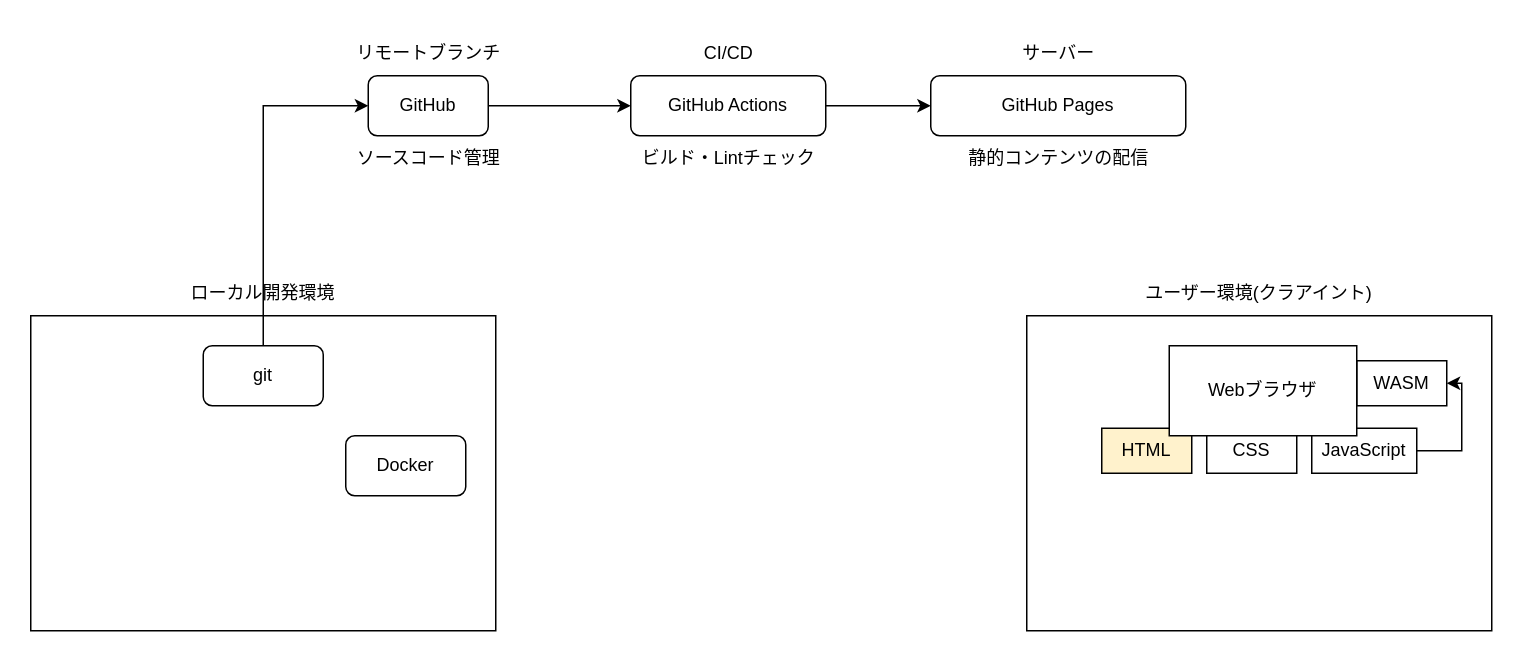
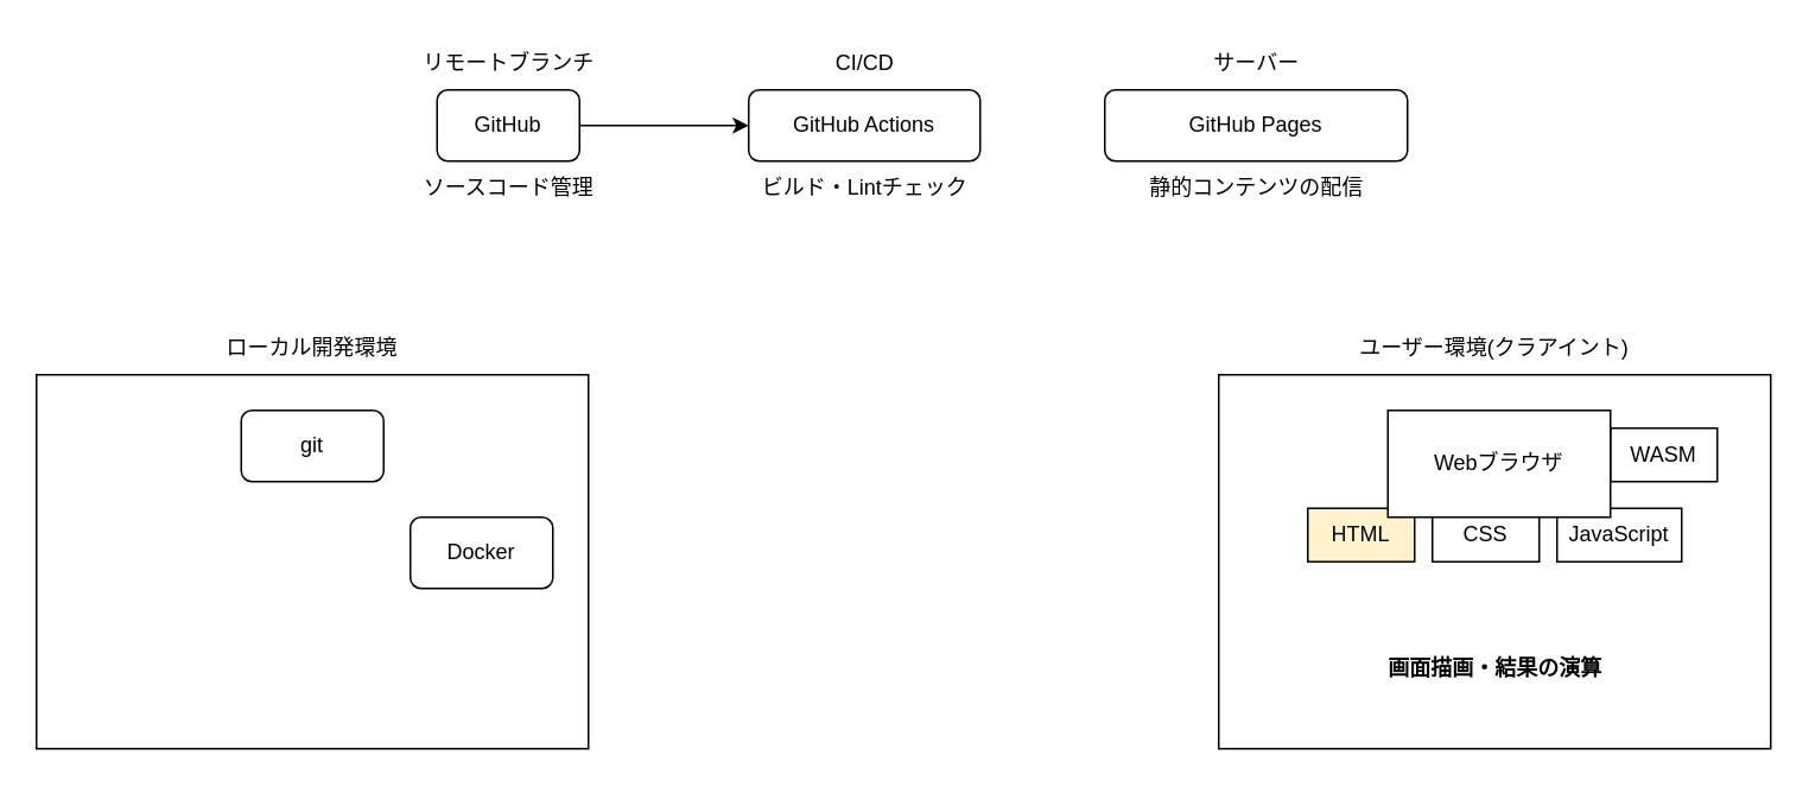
  <mxCell id="0" />
  <mxCell id="1" parent="0" />
  <mxCell id="2" value="" style="group" vertex="1" connectable="0" parent="1"><mxGeometry x="684" y="180" width="310" height="240" as="geometry" /></mxCell>
  <mxCell id="3" value="" style="rounded=0;whiteSpace=wrap;html=1;" vertex="1" parent="2"><mxGeometry y="30" width="310" height="210" as="geometry" /></mxCell>
  <mxCell id="4" value="ユーザー環境(クラアイント)" style="text;html=1;strokeColor=none;fillColor=none;align=center;verticalAlign=middle;whiteSpace=wrap;rounded=0;" vertex="1" parent="2"><mxGeometry x="70" width="170" height="30" as="geometry" /></mxCell>
  <mxCell id="5" value="WASM" style="rounded=0;whiteSpace=wrap;html=1;" vertex="1" parent="2"><mxGeometry x="220" y="60" width="60" height="30" as="geometry" /></mxCell>
  <mxCell id="6" value="HTML" style="rounded=0;whiteSpace=wrap;html=1;fillColor=#fff2cc;" vertex="1" parent="2"><mxGeometry x="50" y="105" width="60" height="30" as="geometry" /></mxCell>
  <mxCell id="7" value="CSS" style="rounded=0;whiteSpace=wrap;html=1;" vertex="1" parent="2"><mxGeometry x="120" y="105" width="60" height="30" as="geometry" /></mxCell>
- <mxCell id="8" style="edgeStyle=orthogonalEdgeStyle;rounded=0;orthogonalLoop=1;jettySize=auto;html=1;entryX=1;entryY=0.5;entryDx=0;entryDy=0;" edge="1" parent="2" source="9" target="5"><mxGeometry relative="1" as="geometry"><Array as="points"><mxPoint x="290" y="120" /><mxPoint x="290" y="75" /></Array></mxGeometry></mxCell>
  <mxCell id="9" value="JavaScript" style="rounded=0;whiteSpace=wrap;html=1;" vertex="1" parent="2"><mxGeometry x="190" y="105" width="70" height="30" as="geometry" /></mxCell>
  <mxCell id="10" value="Webブラウザ" style="rounded=0;whiteSpace=wrap;html=1;" vertex="1" parent="2"><mxGeometry x="95" y="50" width="125" height="60" as="geometry" /></mxCell>
+ <mxCell id="11" value="画面描画・結果の演算" style="text;html=1;strokeColor=none;fillColor=none;align=center;verticalAlign=middle;whiteSpace=wrap;rounded=0;fontStyle=1" vertex="1" parent="2"><mxGeometry x="72.5" y="180" width="165" height="30" as="geometry" /></mxCell>
  <mxCell id="12" value="" style="group" vertex="1" connectable="0" parent="1"><mxGeometry x="20" y="180" width="310" height="240" as="geometry" /></mxCell>
  <mxCell id="13" value="" style="rounded=0;whiteSpace=wrap;html=1;" vertex="1" parent="12"><mxGeometry y="30" width="310" height="210" as="geometry" /></mxCell>
  <mxCell id="14" value="ローカル開発環境" style="text;html=1;strokeColor=none;fillColor=none;align=center;verticalAlign=middle;whiteSpace=wrap;rounded=0;" vertex="1" parent="12"><mxGeometry x="70" width="170" height="30" as="geometry" /></mxCell>
  <mxCell id="15" value="Docker" style="rounded=1;whiteSpace=wrap;html=1;" vertex="1" parent="12"><mxGeometry x="210" y="110" width="80" height="40" as="geometry" /></mxCell>
  <mxCell id="16" value="git" style="rounded=1;whiteSpace=wrap;html=1;" vertex="1" parent="12"><mxGeometry x="115" y="50" width="80" height="40" as="geometry" /></mxCell>
  <mxCell id="17" style="edgeStyle=orthogonalEdgeStyle;rounded=0;orthogonalLoop=1;jettySize=auto;html=1;" edge="1" parent="1" source="29" target="21"><mxGeometry relative="1" as="geometry" /></mxCell>
- <mxCell id="18" style="edgeStyle=orthogonalEdgeStyle;rounded=0;orthogonalLoop=1;jettySize=auto;html=1;" edge="1" parent="1" source="21" target="25"><mxGeometry relative="1" as="geometry" /></mxCell>
- <mxCell id="19" style="edgeStyle=orthogonalEdgeStyle;rounded=0;orthogonalLoop=1;jettySize=auto;html=1;entryX=0;entryY=0.5;entryDx=0;entryDy=0;exitX=0.5;exitY=0;exitDx=0;exitDy=0;" edge="1" parent="1" source="16" target="29"><mxGeometry relative="1" as="geometry"><Array as="points"><mxPoint x="175" y="70" /></Array></mxGeometry></mxCell>
  <mxCell id="20" value="" style="group" vertex="1" connectable="0" parent="1"><mxGeometry x="420" y="20" width="130" height="100" as="geometry" /></mxCell>
  <mxCell id="21" value="GitHub Actions" style="rounded=1;whiteSpace=wrap;html=1;" vertex="1" parent="20"><mxGeometry y="30" width="130" height="40" as="geometry" /></mxCell>
  <mxCell id="22" value="CI/CD" style="text;html=1;strokeColor=none;fillColor=none;align=center;verticalAlign=middle;whiteSpace=wrap;rounded=0;" vertex="1" parent="20"><mxGeometry x="12.5" width="105" height="30" as="geometry" /></mxCell>
  <mxCell id="23" value="ビルド・Lintチェック" style="text;html=1;strokeColor=none;fillColor=none;align=center;verticalAlign=middle;whiteSpace=wrap;rounded=0;container=1;" vertex="1" parent="20"><mxGeometry x="3.75" y="70" width="122.5" height="30" as="geometry" /></mxCell>
  <mxCell id="24" value="" style="group" vertex="1" connectable="0" parent="1"><mxGeometry x="620" y="20" width="170" height="100" as="geometry" /></mxCell>
  <mxCell id="25" value="GitHub Pages" style="rounded=1;whiteSpace=wrap;html=1;" vertex="1" parent="24"><mxGeometry y="30" width="170" height="40" as="geometry" /></mxCell>
  <mxCell id="26" value="サーバー" style="text;html=1;strokeColor=none;fillColor=none;align=center;verticalAlign=middle;whiteSpace=wrap;rounded=0;" vertex="1" parent="24"><mxGeometry x="32.5" width="105" height="30" as="geometry" /></mxCell>
  <mxCell id="27" value="静的コンテンツの配信" style="text;html=1;strokeColor=none;fillColor=none;align=center;verticalAlign=middle;whiteSpace=wrap;rounded=0;" vertex="1" parent="24"><mxGeometry x="13.75" y="70" width="142.5" height="30" as="geometry" /></mxCell>
  <mxCell id="28" value="" style="group" vertex="1" connectable="0" parent="1"><mxGeometry x="224" y="20" width="122.5" height="100" as="geometry" /></mxCell>
  <mxCell id="29" value="GitHub" style="rounded=1;whiteSpace=wrap;html=1;" vertex="1" parent="28"><mxGeometry x="21" y="30" width="80" height="40" as="geometry" /></mxCell>
  <mxCell id="30" value="ソースコード管理" style="text;html=1;strokeColor=none;fillColor=none;align=center;verticalAlign=middle;whiteSpace=wrap;rounded=0;" vertex="1" parent="28"><mxGeometry y="70" width="122.5" height="30" as="geometry" /></mxCell>
  <mxCell id="31" value="リモートブランチ" style="text;html=1;strokeColor=none;fillColor=none;align=center;verticalAlign=middle;whiteSpace=wrap;rounded=0;" vertex="1" parent="28"><mxGeometry x="9" width="105" height="30" as="geometry" /></mxCell>
